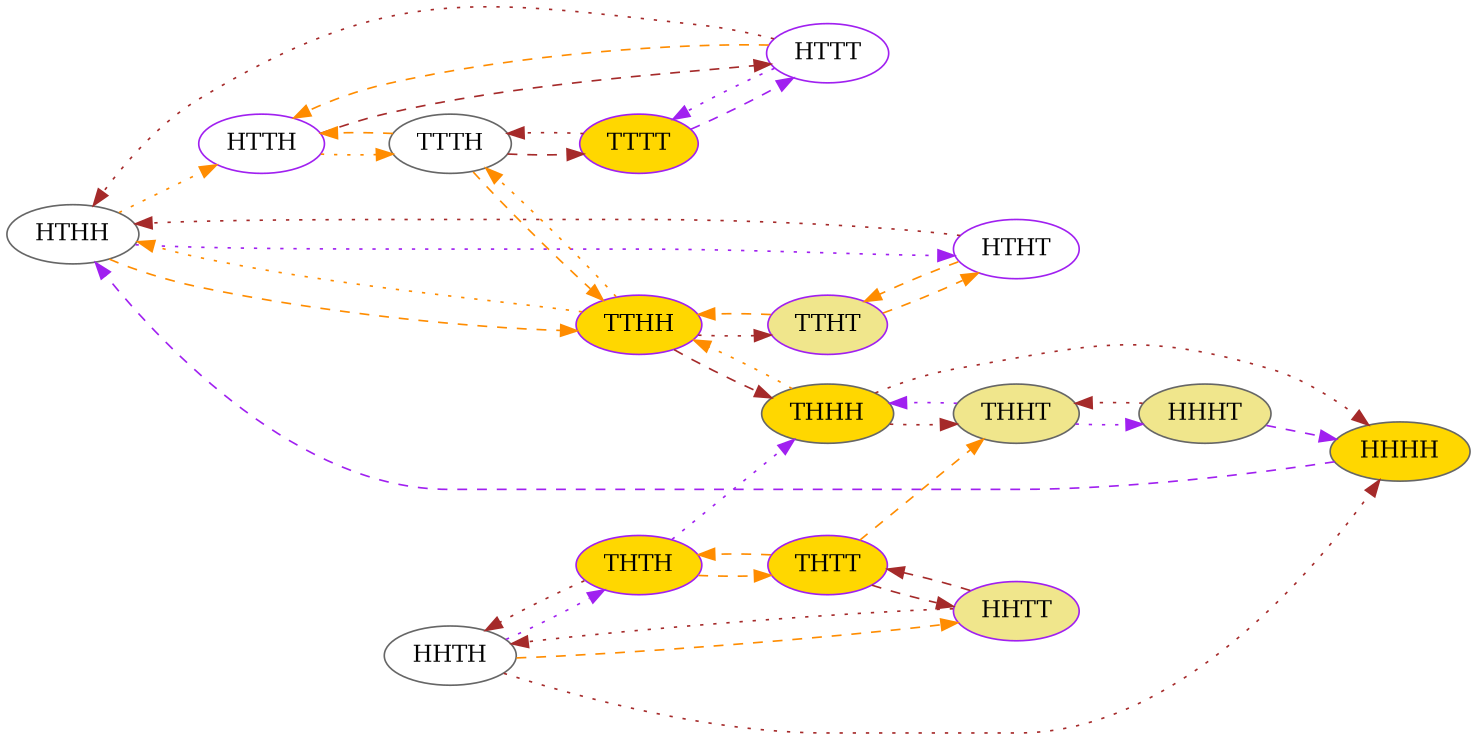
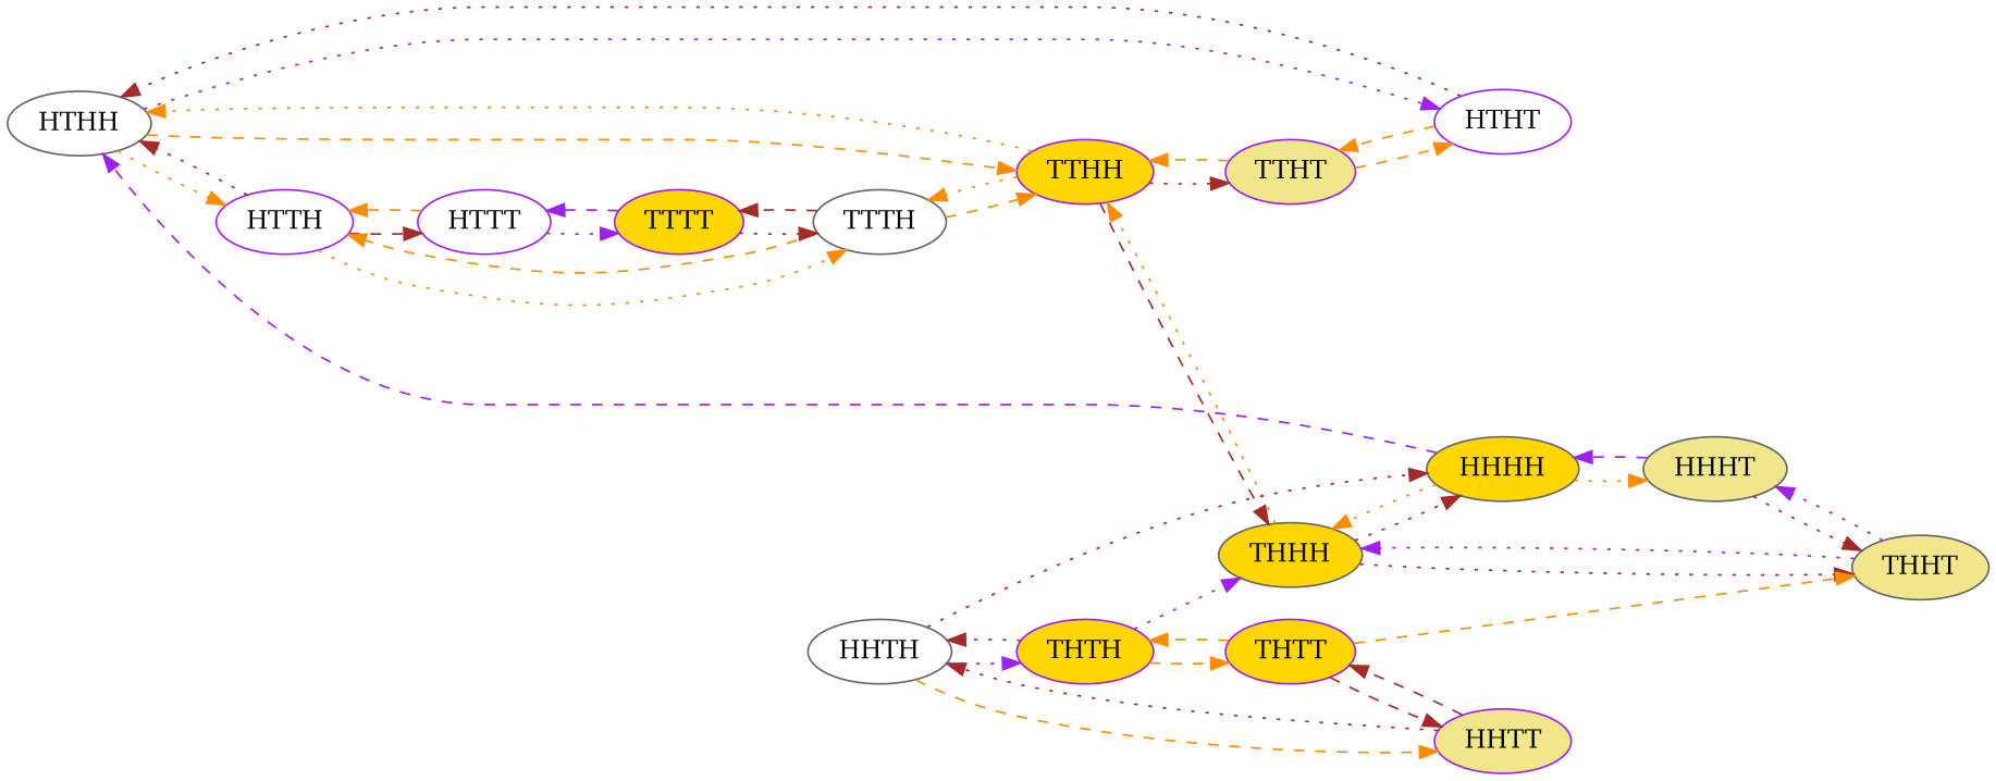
  digraph {
    rankdir=LR
    node [color=purple fillcolor=white style=filled]
    edge [color=darkorange style=dotted]
    HTHH [color=gray40]
    HTTH
    TTTH [color=gray40]
    HTTT
    TTHH [fillcolor=gold]
    HTHT
    TTTT [fillcolor=gold]
    THHT [color=gray40 fillcolor=khaki]
    THHH [color=gray40 fillcolor=gold]
    HHHT [color=gray40 fillcolor=khaki]
    HHHH [color=gray40 fillcolor=gold]
    THTT [fillcolor=gold]
    THTH [fillcolor=gold]
    HHTT [fillcolor=khaki]
    TTHT [fillcolor=khaki]
    HHTH [color=gray40]
    HTHH -> HTTH
    HTHH -> TTHH [style=dashed]
    HTHH -> HTHT [color=purple]
-   HTTT -> HTHH [color=brown]
+   HTTH -> HTHH [color=brown]
    HTTH -> TTTH
    HTTH -> HTTT [color=brown style=dashed]
    TTTH -> HTTH [style=dashed]
    TTTH -> TTHH [style=dashed]
    TTTH -> TTTT [color=brown style=dashed]
    HTTT -> HTTH [style=dashed]
    HTTT -> TTTT [color=purple]
    TTHH -> HTHH
    TTHH -> TTTH
    TTHH -> THHH [color=brown style=dashed]
    TTHH -> TTHT [color=brown]
    HTHT -> HTHH [color=brown]
    HTHT -> TTHT [style=dashed]
    TTTT -> TTTH [color=brown]
    TTTT -> HTTT [color=purple style=dashed]
    THHT -> THHH [color=purple]
    THHT -> HHHT [color=purple]
    THHH -> TTHH
    THHH -> THHT [color=brown]
    THHH -> HHHH [color=brown]
    HHHT -> THHT [color=brown]
    HHHT -> HHHH [color=purple style=dashed]
    HHHH -> HTHH [color=purple style=dashed]
+   HHHH -> THHH
+   HHHH -> HHHT
    THTT -> THHT [style=dashed]
    THTT -> THTH [style=dashed]
    THTT -> HHTT [color=brown style=dashed]
    THTH -> THHH [color=purple]
    THTH -> THTT [style=dashed]
    THTH -> HHTH [color=brown]
    HHTT -> THTT [color=brown style=dashed]
    HHTT -> HHTH [color=brown]
    TTHT -> TTHH [style=dashed]
    TTHT -> HTHT [style=dashed]
    HHTH -> HHHH [color=brown]
    HHTH -> THTH [color=purple]
    HHTH -> HHTT [style=dashed]
  }
